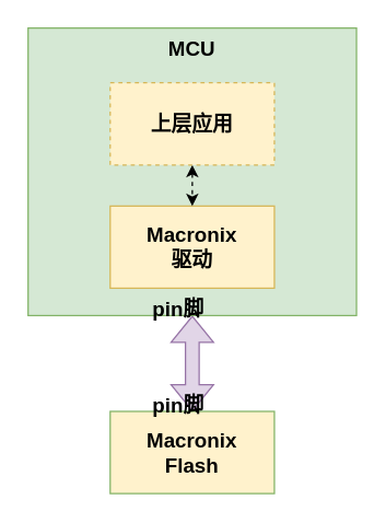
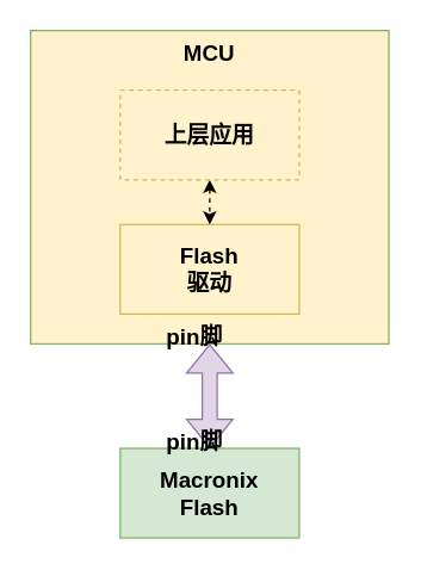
  <mxCell id="0" />
  <mxCell id="1" parent="0" />
  <mxCell id="2" style="edgeStyle=orthogonalEdgeStyle;rounded=0;orthogonalLoop=1;jettySize=auto;html=1;exitX=0.5;exitY=1;exitDx=0;exitDy=0;entryX=0.5;entryY=0;entryDx=0;entryDy=0;shape=flexArrow;startArrow=block;fontSize=15;fontStyle=1;fillColor=#e1d5e7;strokeColor=#9673a6;" edge="1" parent="1" source="3" target="5"><mxGeometry relative="1" as="geometry" /></mxCell>
- <mxCell id="3" value="MCU" style="rounded=0;whiteSpace=wrap;html=1;fillColor=#d5e8d4;strokeColor=#82b366;verticalAlign=top;fontSize=15;fontStyle=1" vertex="1" parent="1"><mxGeometry x="20" y="20" width="240" height="210" as="geometry" /></mxCell>
- <mxCell id="4" value="Macronix&lt;div style=&quot;font-size: 15px;&quot;&gt;驱动&lt;/div&gt;" style="rounded=0;whiteSpace=wrap;html=1;fillColor=#fff2cc;strokeColor=#d6b656;fontSize=15;fontStyle=1" vertex="1" parent="1"><mxGeometry x="80" y="150" width="120" height="60" as="geometry" /></mxCell>
- <mxCell id="5" value="&lt;div style=&quot;font-size: 15px;&quot;&gt;Macronix&lt;/div&gt;Flash" style="rounded=0;whiteSpace=wrap;html=1;fillColor=#fff2cc;strokeColor=#82b366;fontSize=15;fontStyle=1;" vertex="1" parent="1"><mxGeometry x="80" y="300" width="120" height="60" as="geometry" /></mxCell>
+ <mxCell id="3" value="MCU" style="rounded=0;whiteSpace=wrap;html=1;fillColor=#fff2cc;strokeColor=#82b366;verticalAlign=top;fontSize=15;fontStyle=1;" vertex="1" parent="1"><mxGeometry x="20" y="20" width="240" height="210" as="geometry" /></mxCell>
+ <mxCell id="4" value="Flash&lt;div style=&quot;font-size: 15px;&quot;&gt;驱动&lt;/div&gt;" style="rounded=0;whiteSpace=wrap;html=1;fillColor=#fff2cc;strokeColor=#d6b656;fontSize=15;fontStyle=1" vertex="1" parent="1"><mxGeometry x="80" y="150" width="120" height="60" as="geometry" /></mxCell>
+ <mxCell id="5" value="&lt;div style=&quot;font-size: 15px;&quot;&gt;Macronix&lt;/div&gt;Flash" style="rounded=0;whiteSpace=wrap;html=1;fillColor=#d5e8d4;strokeColor=#82b366;fontSize=15;fontStyle=1" vertex="1" parent="1"><mxGeometry x="80" y="300" width="120" height="60" as="geometry" /></mxCell>
  <mxCell id="6" value="&lt;font style=&quot;font-size: 15px;&quot;&gt;&lt;b&gt;pin脚&lt;/b&gt;&lt;/font&gt;" style="text;html=1;align=center;verticalAlign=middle;whiteSpace=wrap;rounded=0;" vertex="1" parent="1"><mxGeometry x="100" y="210" width="60" height="30" as="geometry" /></mxCell>
  <mxCell id="7" value="&lt;font style=&quot;font-size: 15px;&quot;&gt;&lt;b&gt;pin脚&lt;/b&gt;&lt;/font&gt;" style="text;html=1;align=center;verticalAlign=middle;whiteSpace=wrap;rounded=0;" vertex="1" parent="1"><mxGeometry x="100" y="280" width="60" height="30" as="geometry" /></mxCell>
  <mxCell id="8" style="edgeStyle=orthogonalEdgeStyle;rounded=0;orthogonalLoop=1;jettySize=auto;html=1;exitX=0.5;exitY=1;exitDx=0;exitDy=0;entryX=0.5;entryY=0;entryDx=0;entryDy=0;startArrow=classic;startFill=1;dashed=1;" edge="1" parent="1" source="9" target="4"><mxGeometry relative="1" as="geometry" /></mxCell>
  <mxCell id="9" value="上层应用" style="rounded=0;whiteSpace=wrap;html=1;fillColor=#fff2cc;strokeColor=#d6b656;fontSize=15;fontStyle=1;dashed=1;" vertex="1" parent="1"><mxGeometry x="80" y="60" width="120" height="60" as="geometry" /></mxCell>
